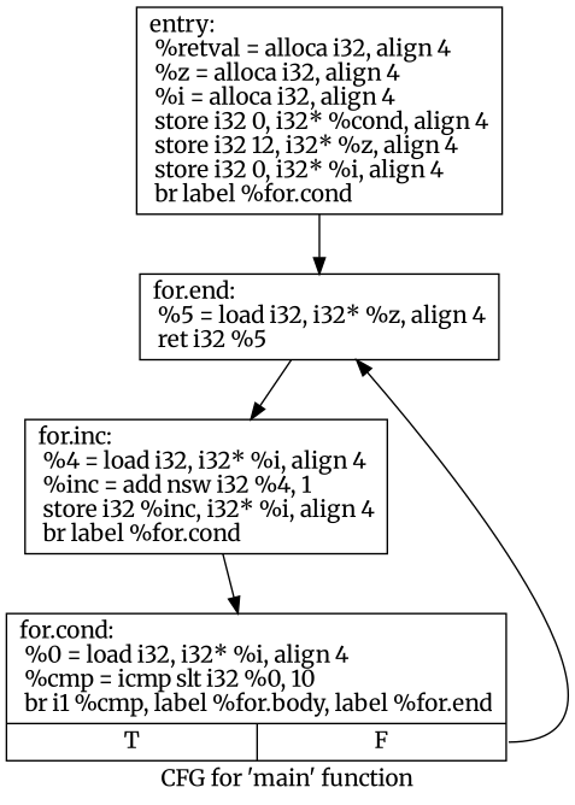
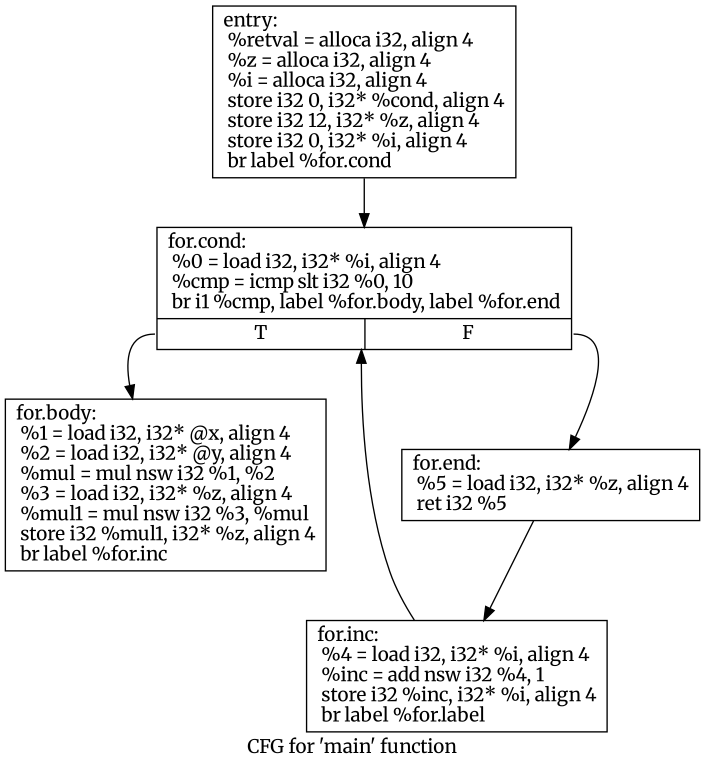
  digraph {
    fontname=Merriweather
    label="CFG for 'main' function"
    node [fontname=Merriweather shape=record]
    edge [fontname=Merriweather]
    n1 [label="{entry:\l  %retval = alloca i32, align 4\l  %z = alloca i32, align 4\l  %i = alloca i32, align 4\l  store i32 0, i32* %cond, align 4\l  store i32 12, i32* %z, align 4\l  store i32 0, i32* %i, align 4\l  br label %for.cond\l}"]
    n2 [label="{for.cond:                                         \l  %0 = load i32, i32* %i, align 4\l  %cmp = icmp slt i32 %0, 10\l  br i1 %cmp, label %for.body, label %for.end\l|{<s0>T|<s1>F}}"]
+   n3 [label="{for.body:                                         \l  %1 = load i32, i32* @x, align 4\l  %2 = load i32, i32* @y, align 4\l  %mul = mul nsw i32 %1, %2\l  %3 = load i32, i32* %z, align 4\l  %mul1 = mul nsw i32 %3, %mul\l  store i32 %mul1, i32* %z, align 4\l  br label %for.inc\l}"]
    n4 [label="{for.end:                                          \l  %5 = load i32, i32* %z, align 4\l  ret i32 %5\l}"]
-   n5 [label="{for.inc:                                          \l  %4 = load i32, i32* %i, align 4\l  %inc = add nsw i32 %4, 1\l  store i32 %inc, i32* %i, align 4\l  br label %for.cond\l}"]
-   n1 -> n4
+   n5 [label="{for.inc:                                          \l  %4 = load i32, i32* %i, align 4\l  %inc = add nsw i32 %4, 1\l  store i32 %inc, i32* %i, align 4\l  br label %for.label\l}"]
+   n1 -> n2
+   n2 -> n3 [tailport=s0]
    n2 -> n4 [tailport=s1]
    n4 -> n5
    n5 -> n2
  }
